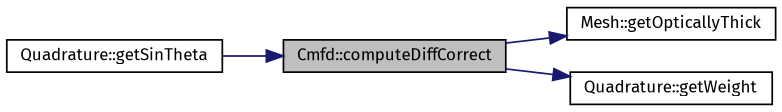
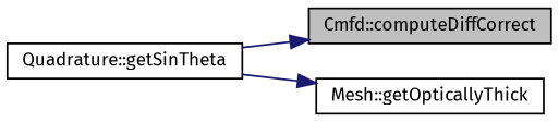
  digraph {
    fontname="Fira Sans"
    rankdir=LR
    node [color=black fillcolor=white fontname="Fira Sans" fontsize=10 shape=record style=filled]
    edge [color=midnightblue fontname="Fira Sans" fontsize=10 labelfontname=Helvetica labelfontsize=10 style=solid]
    n1 [fillcolor=grey75 fontcolor=black height=0.2 label="Cmfd::computeDiffCorrect" width=0.4]
    n2 [height=0.2 label="Mesh::getOpticallyThick" width=0.4]
-   n3 [height=0.2 label="Quadrature::getWeight" width=0.4]
    n4 [height=0.2 label="Quadrature::getSinTheta" width=0.4]
-   n1 -> n2
-   n1 -> n3
+   n4 -> n2
    n4 -> n1
  }
